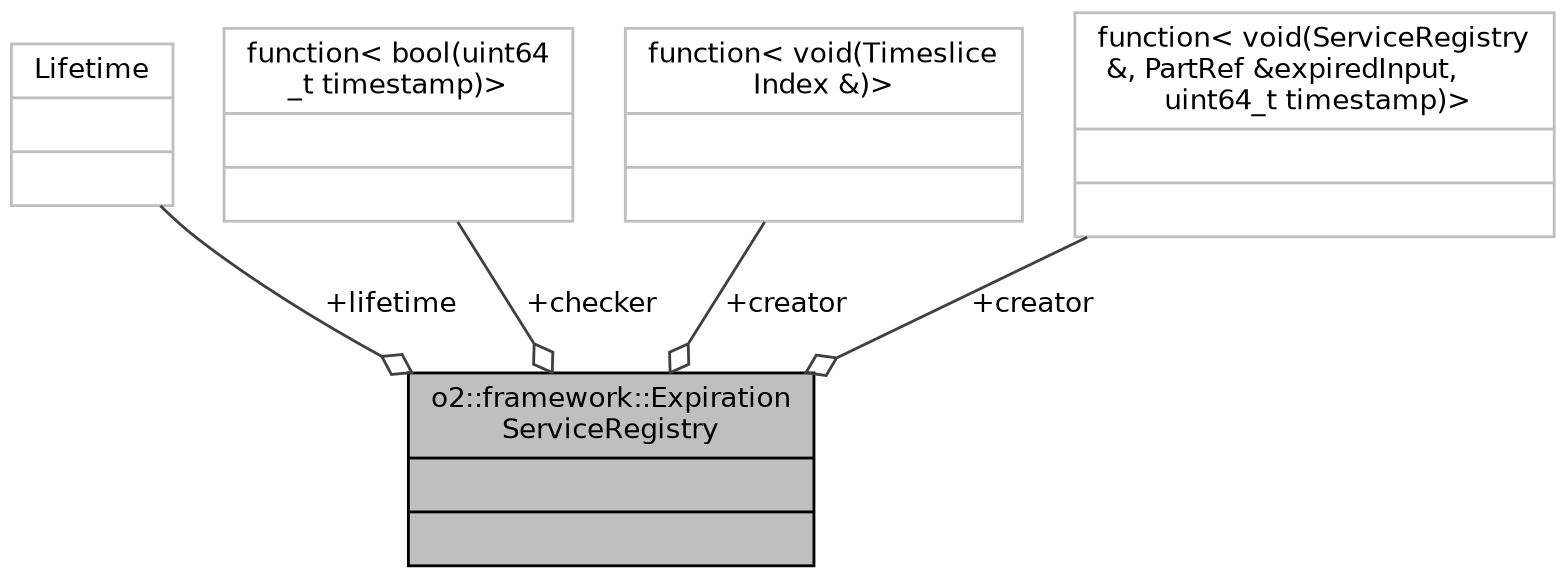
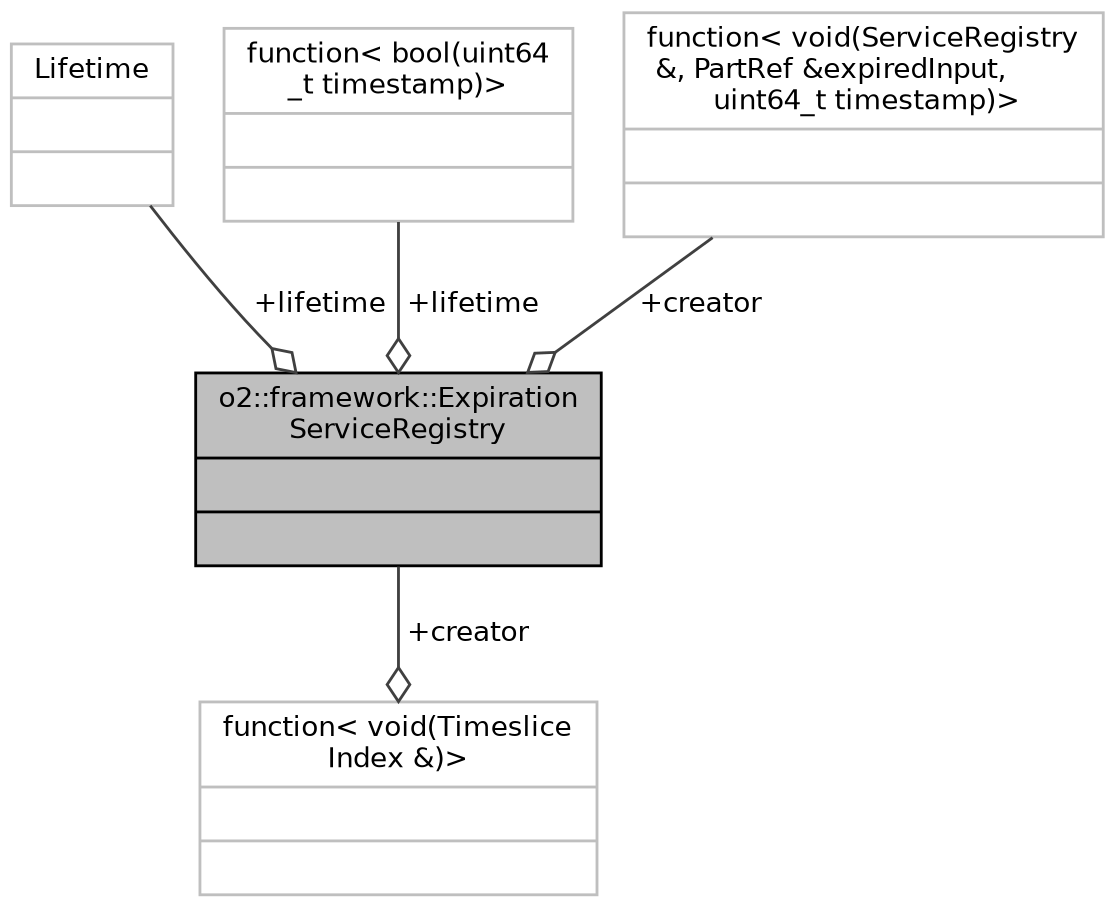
  digraph {
    node [color=grey75 fontname=Helvetica fontsize=10 shape=record]
    edge [arrowhead=odiamond color=grey25 fontname=Helvetica fontsize=10 labelfontname=Helvetica labelfontsize=10 style=solid]
    n1 [color=black fillcolor=grey75 fontcolor=black height=0.2 label="{o2::framework::Expiration\lServiceRegistry\n||}" style=filled width=0.4]
    n2 [height=0.2 label="{Lifetime\n||}" width=0.4]
    n3 [height=0.2 label="{function\< bool(uint64\l_t timestamp)\>\n||}" width=0.4]
    n4 [height=0.2 label="{function\< void(Timeslice\lIndex &)\>\n||}" width=0.4]
    n5 [height=0.2 label="{function\< void(ServiceRegistry\l &, PartRef &expiredInput,\l uint64_t timestamp)\>\n||}" width=0.4]
    n2 -> n1 [label=" +lifetime"]
-   n3 -> n1 [label=" +checker"]
-   n4 -> n1 [label=" +creator"]
+   n3 -> n1 [label=" +lifetime"]
+   n1 -> n4 [label=" +creator"]
    n5 -> n1 [label=" +creator"]
  }
